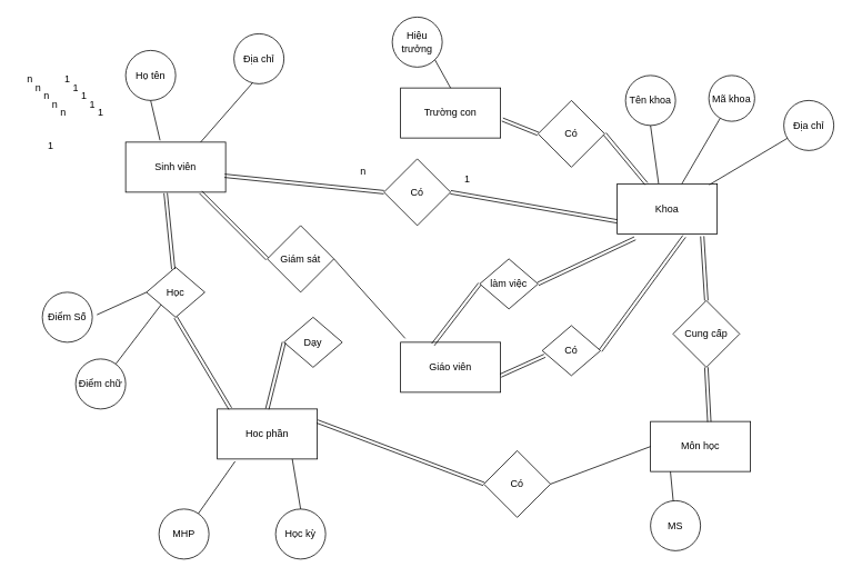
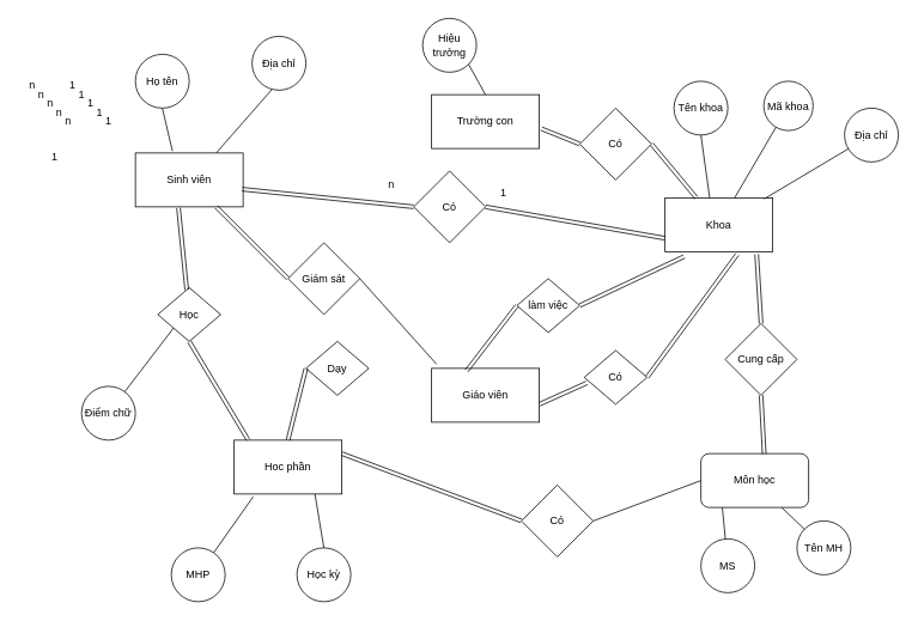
  <mxCell id="0" />
  <mxCell id="1" parent="0" />
  <mxCell id="2" value="Trường con" style="rounded=0;whiteSpace=wrap;html=1;" vertex="1" parent="1"><mxGeometry x="480" y="105" width="120" height="60" as="geometry" /></mxCell>
  <mxCell id="3" value="Khoa" style="rounded=0;whiteSpace=wrap;html=1;" vertex="1" parent="1"><mxGeometry x="740" y="220" width="120" height="60" as="geometry" /></mxCell>
  <mxCell id="4" value="Tên khoa" style="ellipse;whiteSpace=wrap;html=1;aspect=fixed;" vertex="1" parent="1"><mxGeometry x="750" y="90" width="60" height="60" as="geometry" /></mxCell>
  <mxCell id="5" value="Mã khoa" style="ellipse;whiteSpace=wrap;html=1;aspect=fixed;" vertex="1" parent="1"><mxGeometry x="850" y="90" width="55" height="55" as="geometry" /></mxCell>
  <mxCell id="6" value="Địa chỉ" style="ellipse;whiteSpace=wrap;html=1;aspect=fixed;" vertex="1" parent="1"><mxGeometry x="940" y="120" width="60" height="60" as="geometry" /></mxCell>
- <mxCell id="7" value="Môn học" style="rounded=0;whiteSpace=wrap;html=1;" vertex="1" parent="1"><mxGeometry x="780" y="505" width="120" height="60" as="geometry" /></mxCell>
+ <mxCell id="7" value="Môn học" style="whiteSpace=wrap;html=1;rounded=1;" vertex="1" parent="1"><mxGeometry x="780" y="505" width="120" height="60" as="geometry" /></mxCell>
+ <mxCell id="8" value="Tên MH" style="ellipse;whiteSpace=wrap;html=1;aspect=fixed;" vertex="1" parent="1"><mxGeometry x="887" y="580" width="60" height="60" as="geometry" /></mxCell>
  <mxCell id="9" value="MS" style="ellipse;whiteSpace=wrap;html=1;aspect=fixed;" vertex="1" parent="1"><mxGeometry x="780" y="600" width="60" height="60" as="geometry" /></mxCell>
  <mxCell id="10" value="Hoc phần" style="rounded=0;whiteSpace=wrap;html=1;" vertex="1" parent="1"><mxGeometry x="260" y="490" width="120" height="60" as="geometry" /></mxCell>
  <mxCell id="11" value="MHP" style="ellipse;whiteSpace=wrap;html=1;aspect=fixed;" vertex="1" parent="1"><mxGeometry x="190" y="610" width="60" height="60" as="geometry" /></mxCell>
  <mxCell id="12" value="Học kỳ" style="ellipse;whiteSpace=wrap;html=1;aspect=fixed;" vertex="1" parent="1"><mxGeometry x="330" y="610" width="60" height="60" as="geometry" /></mxCell>
  <mxCell id="13" value="Giáo viên" style="rounded=0;whiteSpace=wrap;html=1;" vertex="1" parent="1"><mxGeometry x="480" y="410" width="120" height="60" as="geometry" /></mxCell>
  <mxCell id="14" value="Sinh viên" style="rounded=0;whiteSpace=wrap;html=1;" vertex="1" parent="1"><mxGeometry x="150" y="170" width="120" height="60" as="geometry" /></mxCell>
  <mxCell id="15" value="Họ tên" style="ellipse;whiteSpace=wrap;html=1;aspect=fixed;" vertex="1" parent="1"><mxGeometry x="150" y="60" width="60" height="60" as="geometry" /></mxCell>
  <mxCell id="16" value="Địa chỉ" style="ellipse;whiteSpace=wrap;html=1;aspect=fixed;" vertex="1" parent="1"><mxGeometry x="280" y="40" width="60" height="60" as="geometry" /></mxCell>
  <mxCell id="17" value="" style="endArrow=none;html=1;rounded=0;exitX=0.199;exitY=1;exitDx=0;exitDy=0;exitPerimeter=0;" edge="1" parent="1" source="7" target="9"><mxGeometry width="50" height="50" relative="1" as="geometry"><mxPoint x="540" y="360" as="sourcePoint" /><mxPoint x="570" y="600" as="targetPoint" /></mxGeometry></mxCell>
+ <mxCell id="18" value="" style="endArrow=none;html=1;rounded=0;exitX=0.75;exitY=1;exitDx=0;exitDy=0;" edge="1" parent="1" source="7" target="8"><mxGeometry width="50" height="50" relative="1" as="geometry"><mxPoint x="570" y="190" as="sourcePoint" /><mxPoint x="570" y="140" as="targetPoint" /></mxGeometry></mxCell>
  <mxCell id="19" value="" style="endArrow=none;html=1;rounded=0;entryX=0.5;entryY=1;entryDx=0;entryDy=0;exitX=0.414;exitY=-0.008;exitDx=0;exitDy=0;exitPerimeter=0;" edge="1" parent="1" source="3" target="4"><mxGeometry width="50" height="50" relative="1" as="geometry"><mxPoint x="560" y="210" as="sourcePoint" /><mxPoint x="580" y="150" as="targetPoint" /></mxGeometry></mxCell>
  <mxCell id="20" value="" style="endArrow=none;html=1;rounded=0;" edge="1" parent="1" source="3" target="5"><mxGeometry width="50" height="50" relative="1" as="geometry"><mxPoint x="562" y="411" as="sourcePoint" /><mxPoint x="530" y="450" as="targetPoint" /></mxGeometry></mxCell>
  <mxCell id="21" value="" style="endArrow=none;html=1;rounded=0;exitX=0.921;exitY=0.019;exitDx=0;exitDy=0;exitPerimeter=0;" edge="1" parent="1" source="3" target="6"><mxGeometry width="50" height="50" relative="1" as="geometry"><mxPoint x="572" y="421" as="sourcePoint" /><mxPoint x="540" y="460" as="targetPoint" /></mxGeometry></mxCell>
  <mxCell id="22" value="" style="endArrow=none;html=1;rounded=0;entryX=0.178;entryY=1.047;entryDx=0;entryDy=0;entryPerimeter=0;" edge="1" parent="1" source="11" target="10"><mxGeometry width="50" height="50" relative="1" as="geometry"><mxPoint x="562" y="411" as="sourcePoint" /><mxPoint x="530" y="450" as="targetPoint" /></mxGeometry></mxCell>
  <mxCell id="23" value="" style="endArrow=none;html=1;rounded=0;entryX=0.75;entryY=1;entryDx=0;entryDy=0;exitX=0.5;exitY=0;exitDx=0;exitDy=0;" edge="1" parent="1" source="12" target="10"><mxGeometry width="50" height="50" relative="1" as="geometry"><mxPoint x="217" y="564" as="sourcePoint" /><mxPoint x="241" y="513" as="targetPoint" /></mxGeometry></mxCell>
  <mxCell id="24" value="" style="endArrow=none;html=1;rounded=0;entryX=0.75;entryY=0;entryDx=0;entryDy=0;exitX=0.371;exitY=0.983;exitDx=0;exitDy=0;exitPerimeter=0;" edge="1" parent="1" source="16" target="14"><mxGeometry width="50" height="50" relative="1" as="geometry"><mxPoint x="330" y="570" as="sourcePoint" /><mxPoint x="300" y="520" as="targetPoint" /></mxGeometry></mxCell>
  <mxCell id="25" value="" style="endArrow=none;html=1;rounded=0;entryX=0.344;entryY=-0.036;entryDx=0;entryDy=0;exitX=0.5;exitY=1;exitDx=0;exitDy=0;entryPerimeter=0;" edge="1" parent="1" source="15" target="14"><mxGeometry width="50" height="50" relative="1" as="geometry"><mxPoint x="300" y="129" as="sourcePoint" /><mxPoint x="250" y="180" as="targetPoint" /></mxGeometry></mxCell>
  <mxCell id="26" value="Hiệu trưởng" style="ellipse;whiteSpace=wrap;html=1;aspect=fixed;" vertex="1" parent="1"><mxGeometry x="470" y="20" width="60" height="60" as="geometry" /></mxCell>
  <mxCell id="27" value="" style="endArrow=none;html=1;rounded=0;entryX=0.5;entryY=0;entryDx=0;entryDy=0;exitX=1;exitY=1;exitDx=0;exitDy=0;" edge="1" parent="1" source="26" target="2"><mxGeometry width="50" height="50" relative="1" as="geometry"><mxPoint x="312" y="109" as="sourcePoint" /><mxPoint x="250" y="180" as="targetPoint" /></mxGeometry></mxCell>
  <mxCell id="28" value="Có" style="rhombus;whiteSpace=wrap;html=1;" vertex="1" parent="1"><mxGeometry x="645" y="120" width="80" height="80" as="geometry" /></mxCell>
  <mxCell id="29" value="" style="shape=link;html=1;rounded=0;entryX=0;entryY=0.5;entryDx=0;entryDy=0;exitX=1.018;exitY=0.631;exitDx=0;exitDy=0;exitPerimeter=0;" edge="1" parent="1" source="2" target="28"><mxGeometry width="100" relative="1" as="geometry"><mxPoint x="423" y="240" as="sourcePoint" /><mxPoint x="490" y="330" as="targetPoint" /></mxGeometry></mxCell>
  <mxCell id="30" value="" style="shape=link;html=1;rounded=0;exitX=1;exitY=0.5;exitDx=0;exitDy=0;" edge="1" parent="1" source="28" target="3"><mxGeometry width="100" relative="1" as="geometry"><mxPoint x="433" y="250" as="sourcePoint" /><mxPoint x="500" y="340" as="targetPoint" /></mxGeometry></mxCell>
  <mxCell id="31" value="Cung cấp" style="rhombus;whiteSpace=wrap;html=1;" vertex="1" parent="1"><mxGeometry x="807" y="360" width="80" height="80" as="geometry" /></mxCell>
  <mxCell id="32" value="" style="shape=link;html=1;rounded=0;exitX=0.5;exitY=0;exitDx=0;exitDy=0;entryX=0.851;entryY=1.047;entryDx=0;entryDy=0;entryPerimeter=0;" edge="1" parent="1" source="31" target="3"><mxGeometry width="100" relative="1" as="geometry"><mxPoint x="600" y="210" as="sourcePoint" /><mxPoint x="640" y="206" as="targetPoint" /></mxGeometry></mxCell>
  <mxCell id="33" value="" style="shape=link;html=1;rounded=0;entryX=0.5;entryY=1;entryDx=0;entryDy=0;exitX=0.588;exitY=0.006;exitDx=0;exitDy=0;exitPerimeter=0;" edge="1" parent="1" source="7" target="31"><mxGeometry width="100" relative="1" as="geometry"><mxPoint x="640" y="470" as="sourcePoint" /><mxPoint x="670" y="230" as="targetPoint" /></mxGeometry></mxCell>
  <mxCell id="34" value="Có" style="rhombus;whiteSpace=wrap;html=1;" vertex="1" parent="1"><mxGeometry x="580" y="540" width="80" height="80" as="geometry" /></mxCell>
  <mxCell id="35" value="" style="shape=link;html=1;rounded=0;entryX=0;entryY=0.5;entryDx=0;entryDy=0;exitX=1;exitY=0.25;exitDx=0;exitDy=0;" edge="1" parent="1" source="10" target="34"><mxGeometry width="100" relative="1" as="geometry"><mxPoint x="270" y="489" as="sourcePoint" /><mxPoint x="318" y="491" as="targetPoint" /></mxGeometry></mxCell>
  <mxCell id="36" value="" style="endArrow=none;html=1;rounded=0;exitX=1;exitY=0.5;exitDx=0;exitDy=0;entryX=0;entryY=0.5;entryDx=0;entryDy=0;" edge="1" parent="1" source="34" target="7"><mxGeometry width="50" height="50" relative="1" as="geometry"><mxPoint x="450" y="360" as="sourcePoint" /><mxPoint x="500" y="310" as="targetPoint" /></mxGeometry></mxCell>
  <mxCell id="37" value="Có" style="rhombus;whiteSpace=wrap;html=1;" vertex="1" parent="1"><mxGeometry x="650" y="390" width="70" height="60" as="geometry" /></mxCell>
  <mxCell id="38" value="" style="shape=link;html=1;rounded=0;exitX=1;exitY=0.5;exitDx=0;exitDy=0;entryX=0.671;entryY=1.047;entryDx=0;entryDy=0;entryPerimeter=0;" edge="1" parent="1" source="37" target="3"><mxGeometry width="100" relative="1" as="geometry"><mxPoint x="600" y="210" as="sourcePoint" /><mxPoint x="640" y="206" as="targetPoint" /></mxGeometry></mxCell>
  <mxCell id="39" value="" style="shape=link;html=1;rounded=0;exitX=1;exitY=0.667;exitDx=0;exitDy=0;entryX=0.043;entryY=0.603;entryDx=0;entryDy=0;entryPerimeter=0;exitPerimeter=0;" edge="1" parent="1" source="13" target="37"><mxGeometry width="100" relative="1" as="geometry"><mxPoint x="690" y="330" as="sourcePoint" /><mxPoint x="721" y="233" as="targetPoint" /></mxGeometry></mxCell>
  <mxCell id="40" value="làm việc" style="rhombus;whiteSpace=wrap;html=1;" vertex="1" parent="1"><mxGeometry x="575" y="310" width="70" height="60" as="geometry" /></mxCell>
  <mxCell id="41" value="" style="shape=link;html=1;rounded=0;exitX=1;exitY=0.5;exitDx=0;exitDy=0;entryX=0.178;entryY=1.089;entryDx=0;entryDy=0;entryPerimeter=0;" edge="1" parent="1" source="40" target="3"><mxGeometry width="100" relative="1" as="geometry"><mxPoint x="570" y="420" as="sourcePoint" /><mxPoint x="623" y="376" as="targetPoint" /></mxGeometry></mxCell>
  <mxCell id="42" value="" style="shape=link;html=1;rounded=0;exitX=0.324;exitY=0.047;exitDx=0;exitDy=0;entryX=0;entryY=0.5;entryDx=0;entryDy=0;exitPerimeter=0;" edge="1" parent="1" source="13" target="40"><mxGeometry width="100" relative="1" as="geometry"><mxPoint x="610" y="300" as="sourcePoint" /><mxPoint x="661" y="235" as="targetPoint" /></mxGeometry></mxCell>
  <mxCell id="43" value="Dạy" style="rhombus;whiteSpace=wrap;html=1;" vertex="1" parent="1"><mxGeometry x="340" y="380" width="70" height="60" as="geometry" /></mxCell>
  <mxCell id="44" value="" style="shape=link;html=1;rounded=0;exitX=0.5;exitY=0;exitDx=0;exitDy=0;entryX=0;entryY=0.5;entryDx=0;entryDy=0;" edge="1" parent="1" source="10" target="43"><mxGeometry width="100" relative="1" as="geometry"><mxPoint x="610" y="300" as="sourcePoint" /><mxPoint x="661" y="235" as="targetPoint" /><Array as="points" /></mxGeometry></mxCell>
  <mxCell id="45" value="Học" style="rhombus;whiteSpace=wrap;html=1;" vertex="1" parent="1"><mxGeometry x="175" y="320" width="70" height="60" as="geometry" /></mxCell>
  <mxCell id="46" value="" style="shape=link;html=1;rounded=0;exitX=0.4;exitY=1.019;exitDx=0;exitDy=0;exitPerimeter=0;" edge="1" parent="1" source="14" target="45"><mxGeometry width="100" relative="1" as="geometry"><mxPoint x="472" y="208" as="sourcePoint" /><mxPoint x="520" y="210" as="targetPoint" /></mxGeometry></mxCell>
  <mxCell id="47" value="" style="shape=link;html=1;rounded=0;exitX=0.129;exitY=-0.008;exitDx=0;exitDy=0;entryX=0.5;entryY=1;entryDx=0;entryDy=0;exitPerimeter=0;" edge="1" parent="1" source="10" target="45"><mxGeometry width="100" relative="1" as="geometry"><mxPoint x="291" y="500" as="sourcePoint" /><mxPoint x="350" y="420" as="targetPoint" /></mxGeometry></mxCell>
  <mxCell id="48" value="Có" style="rhombus;whiteSpace=wrap;html=1;" vertex="1" parent="1"><mxGeometry x="460" y="190" width="80" height="80" as="geometry" /></mxCell>
  <mxCell id="49" value="" style="shape=link;html=1;rounded=0;entryX=0;entryY=0.5;entryDx=0;entryDy=0;exitX=0.99;exitY=0.672;exitDx=0;exitDy=0;exitPerimeter=0;" edge="1" parent="1" target="48" source="14"><mxGeometry width="100" relative="1" as="geometry"><mxPoint x="427" y="200" as="sourcePoint" /><mxPoint x="315" y="412" as="targetPoint" /></mxGeometry></mxCell>
  <mxCell id="50" value="" style="shape=link;html=1;rounded=0;exitX=1;exitY=0.5;exitDx=0;exitDy=0;entryX=0;entryY=0.75;entryDx=0;entryDy=0;" edge="1" parent="1" source="48" target="3"><mxGeometry width="100" relative="1" as="geometry"><mxPoint x="258" y="332" as="sourcePoint" /><mxPoint x="600" y="302" as="targetPoint" /></mxGeometry></mxCell>
  <mxCell id="51" value="Giám sát" style="rhombus;whiteSpace=wrap;html=1;" vertex="1" parent="1"><mxGeometry x="320" y="270" width="80" height="80" as="geometry" /></mxCell>
  <mxCell id="52" value="" style="shape=link;html=1;rounded=0;entryX=0;entryY=0.5;entryDx=0;entryDy=0;exitX=0.75;exitY=1;exitDx=0;exitDy=0;" edge="1" parent="1" target="51" source="14"><mxGeometry width="100" relative="1" as="geometry"><mxPoint x="200" y="280" as="sourcePoint" /><mxPoint x="246" y="482" as="targetPoint" /></mxGeometry></mxCell>
  <mxCell id="53" value="" style="endArrow=none;html=1;rounded=0;exitX=0.046;exitY=-0.078;exitDx=0;exitDy=0;entryX=1;entryY=0.5;entryDx=0;entryDy=0;exitPerimeter=0;" edge="1" parent="1" source="13" target="51"><mxGeometry width="50" height="50" relative="1" as="geometry"><mxPoint x="489" y="442" as="sourcePoint" /><mxPoint x="420" y="420" as="targetPoint" /></mxGeometry></mxCell>
- <mxCell id="54" value="Điểm Số" style="ellipse;whiteSpace=wrap;html=1;aspect=fixed;" vertex="1" parent="1"><mxGeometry x="50" y="350" width="60" height="60" as="geometry" /></mxCell>
  <mxCell id="55" value="Điểm chữ" style="ellipse;whiteSpace=wrap;html=1;aspect=fixed;" vertex="1" parent="1"><mxGeometry x="90" y="430" width="60" height="60" as="geometry" /></mxCell>
- <mxCell id="56" value="" style="endArrow=none;html=1;rounded=0;entryX=0;entryY=0.5;entryDx=0;entryDy=0;exitX=1.092;exitY=0.45;exitDx=0;exitDy=0;exitPerimeter=0;" edge="1" parent="1" source="54" target="45"><mxGeometry width="50" height="50" relative="1" as="geometry"><mxPoint x="190" y="130" as="sourcePoint" /><mxPoint x="201" y="178" as="targetPoint" /></mxGeometry></mxCell>
  <mxCell id="57" value="" style="endArrow=none;html=1;rounded=0;entryX=0;entryY=1;entryDx=0;entryDy=0;" edge="1" parent="1" source="55" target="45"><mxGeometry width="50" height="50" relative="1" as="geometry"><mxPoint x="126" y="377" as="sourcePoint" /><mxPoint x="185" y="360" as="targetPoint" /></mxGeometry></mxCell>
  <mxCell id="58" value="n" style="text;html=1;align=center;verticalAlign=middle;resizable=0;points=[];autosize=1;strokeColor=none;fillColor=none;" vertex="1" parent="1"><mxGeometry x="20" y="80" width="30" height="30" as="geometry" /></mxCell>
  <mxCell id="59" value="1" style="text;html=1;align=center;verticalAlign=middle;resizable=0;points=[];autosize=1;strokeColor=none;fillColor=none;" vertex="1" parent="1"><mxGeometry x="65" y="80" width="30" height="30" as="geometry" /></mxCell>
  <mxCell id="60" value="1" style="text;html=1;align=center;verticalAlign=middle;resizable=0;points=[];autosize=1;strokeColor=none;fillColor=none;" vertex="1" parent="1"><mxGeometry x="75" y="90" width="30" height="30" as="geometry" /></mxCell>
  <mxCell id="61" value="1" style="text;html=1;align=center;verticalAlign=middle;resizable=0;points=[];autosize=1;strokeColor=none;fillColor=none;" vertex="1" parent="1"><mxGeometry x="85" y="100" width="30" height="30" as="geometry" /></mxCell>
  <mxCell id="62" value="1" style="text;html=1;align=center;verticalAlign=middle;resizable=0;points=[];autosize=1;strokeColor=none;fillColor=none;" vertex="1" parent="1"><mxGeometry x="95" y="110" width="30" height="30" as="geometry" /></mxCell>
  <mxCell id="63" value="1" style="text;html=1;align=center;verticalAlign=middle;resizable=0;points=[];autosize=1;strokeColor=none;fillColor=none;" vertex="1" parent="1"><mxGeometry x="105" y="120" width="30" height="30" as="geometry" /></mxCell>
  <mxCell id="64" value="1" style="text;html=1;align=center;verticalAlign=middle;resizable=0;points=[];autosize=1;strokeColor=none;fillColor=none;" vertex="1" parent="1"><mxGeometry x="545" y="200" width="30" height="30" as="geometry" /></mxCell>
  <mxCell id="65" value="n" style="text;html=1;align=center;verticalAlign=middle;resizable=0;points=[];autosize=1;strokeColor=none;fillColor=none;" vertex="1" parent="1"><mxGeometry x="30" y="90" width="30" height="30" as="geometry" /></mxCell>
  <mxCell id="66" value="n" style="text;html=1;align=center;verticalAlign=middle;resizable=0;points=[];autosize=1;strokeColor=none;fillColor=none;" vertex="1" parent="1"><mxGeometry x="40" y="100" width="30" height="30" as="geometry" /></mxCell>
  <mxCell id="67" value="n" style="text;html=1;align=center;verticalAlign=middle;resizable=0;points=[];autosize=1;strokeColor=none;fillColor=none;" vertex="1" parent="1"><mxGeometry x="50" y="110" width="30" height="30" as="geometry" /></mxCell>
  <mxCell id="68" value="n" style="text;html=1;align=center;verticalAlign=middle;resizable=0;points=[];autosize=1;strokeColor=none;fillColor=none;" vertex="1" parent="1"><mxGeometry x="60" y="120" width="30" height="30" as="geometry" /></mxCell>
  <mxCell id="69" value="n" style="text;html=1;align=center;verticalAlign=middle;resizable=0;points=[];autosize=1;strokeColor=none;fillColor=none;" vertex="1" parent="1"><mxGeometry x="420" y="190" width="30" height="30" as="geometry" /></mxCell>
  <mxCell id="70" value="1" style="text;html=1;align=center;verticalAlign=middle;resizable=0;points=[];autosize=1;strokeColor=none;fillColor=none;" vertex="1" parent="1"><mxGeometry x="45" y="160" width="30" height="30" as="geometry" /></mxCell>
